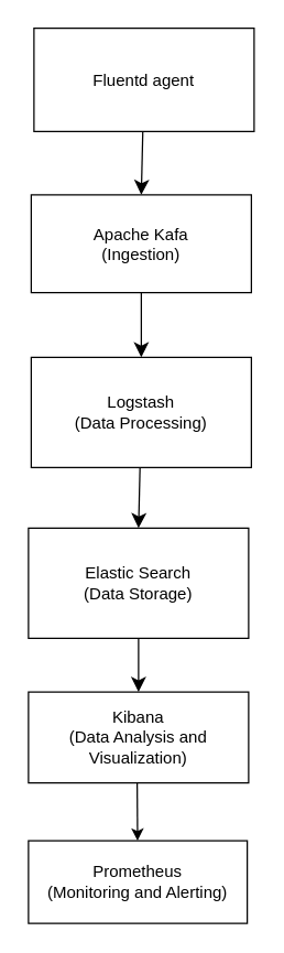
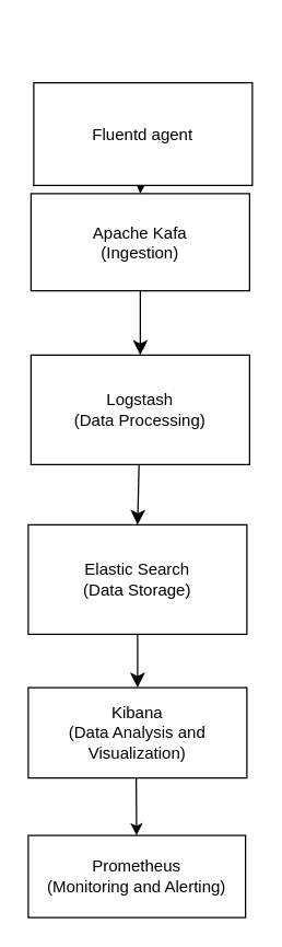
  <mxCell id="0" />
  <mxCell id="1" parent="0" />
  <mxCell id="2" value="" style="edgeStyle=none;curved=1;rounded=0;orthogonalLoop=1;jettySize=auto;html=1;fontSize=12;startSize=8;endSize=8;" parent="1" source="3" edge="1"><mxGeometry relative="1" as="geometry"><mxPoint x="102" y="141" as="targetPoint" /></mxGeometry></mxCell>
- <mxCell id="3" value="Fluentd agent" style="rounded=0;whiteSpace=wrap;html=1;" parent="1" vertex="1"><mxGeometry x="24" y="20" width="160" height="75" as="geometry" /></mxCell>
+ <mxCell id="3" value="Fluentd agent" style="rounded=0;whiteSpace=wrap;html=1;" parent="1" vertex="1"><mxGeometry x="24" y="60" width="160" height="75" as="geometry" /></mxCell>
  <mxCell id="4" value="" style="edgeStyle=none;curved=1;rounded=0;orthogonalLoop=1;jettySize=auto;html=1;fontSize=12;startSize=8;endSize=8;" parent="1" source="5" target="7" edge="1"><mxGeometry relative="1" as="geometry" /></mxCell>
  <mxCell id="5" value="Apache Kafa&lt;br&gt;(Ingestion)" style="rounded=0;whiteSpace=wrap;html=1;" parent="1" vertex="1"><mxGeometry x="22" y="141" width="160" height="71" as="geometry" /></mxCell>
  <mxCell id="6" style="edgeStyle=none;curved=1;rounded=0;orthogonalLoop=1;jettySize=auto;html=1;entryX=0.5;entryY=0;entryDx=0;entryDy=0;fontSize=12;startSize=8;endSize=8;" parent="1" source="7" target="9" edge="1"><mxGeometry relative="1" as="geometry" /></mxCell>
  <mxCell id="7" value="Logstash&lt;br&gt;(Data Processing)" style="rounded=0;whiteSpace=wrap;html=1;" parent="1" vertex="1"><mxGeometry x="22" y="259" width="160" height="80" as="geometry" /></mxCell>
  <mxCell id="8" style="edgeStyle=none;curved=1;rounded=0;orthogonalLoop=1;jettySize=auto;html=1;fontSize=12;startSize=8;endSize=8;" parent="1" source="9" target="10" edge="1"><mxGeometry relative="1" as="geometry" /></mxCell>
  <mxCell id="9" value="Elastic Search&lt;br&gt;(Data Storage)" style="rounded=0;whiteSpace=wrap;html=1;" parent="1" vertex="1"><mxGeometry x="20" y="383" width="160" height="80" as="geometry" /></mxCell>
  <mxCell id="10" value="Kibana&lt;br&gt;(Data Analysis and Visualization)" style="rounded=0;whiteSpace=wrap;html=1;" parent="1" vertex="1"><mxGeometry x="20" y="502" width="160" height="66" as="geometry" /></mxCell>
  <mxCell id="11" value="" style="endArrow=classic;html=1;rounded=0;" edge="1" parent="1" target="12"><mxGeometry width="50" height="50" relative="1" as="geometry"><mxPoint x="99" y="568" as="sourcePoint" /><mxPoint x="99" y="618" as="targetPoint" /></mxGeometry></mxCell>
  <mxCell id="12" value="Prometheus&lt;br&gt;(Monitoring and Alerting)" style="rounded=0;whiteSpace=wrap;html=1;" vertex="1" parent="1"><mxGeometry x="20" y="610" width="159" height="60" as="geometry" /></mxCell>
